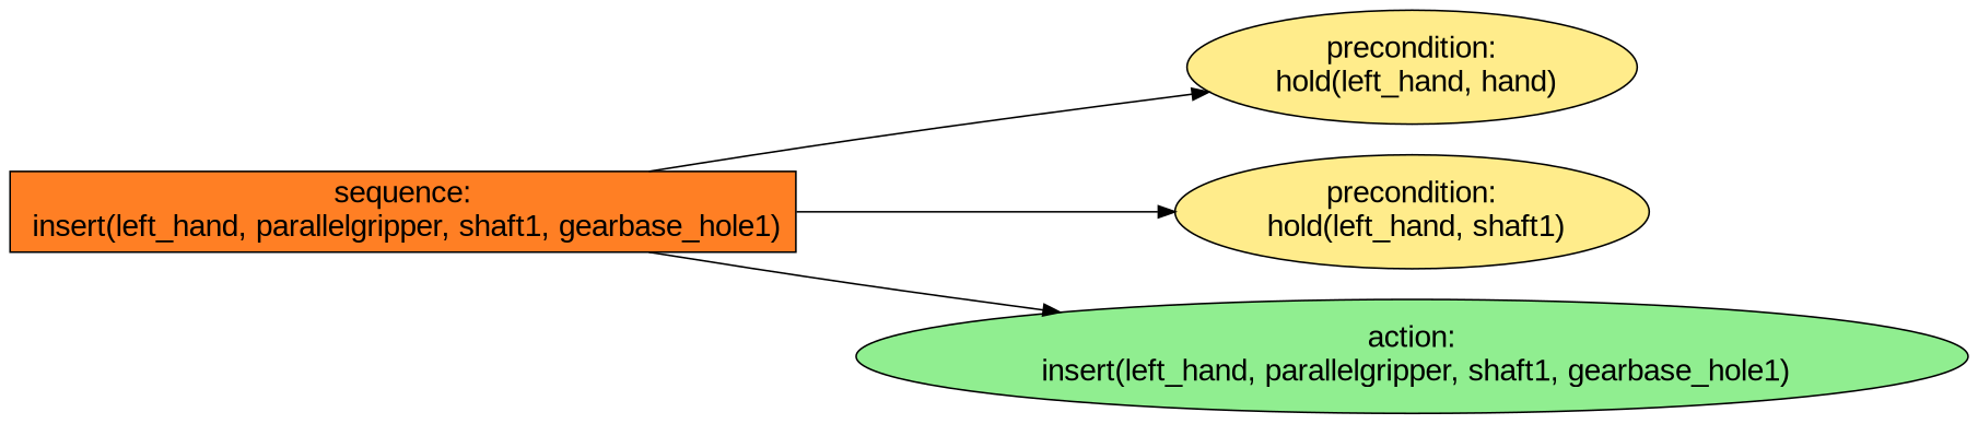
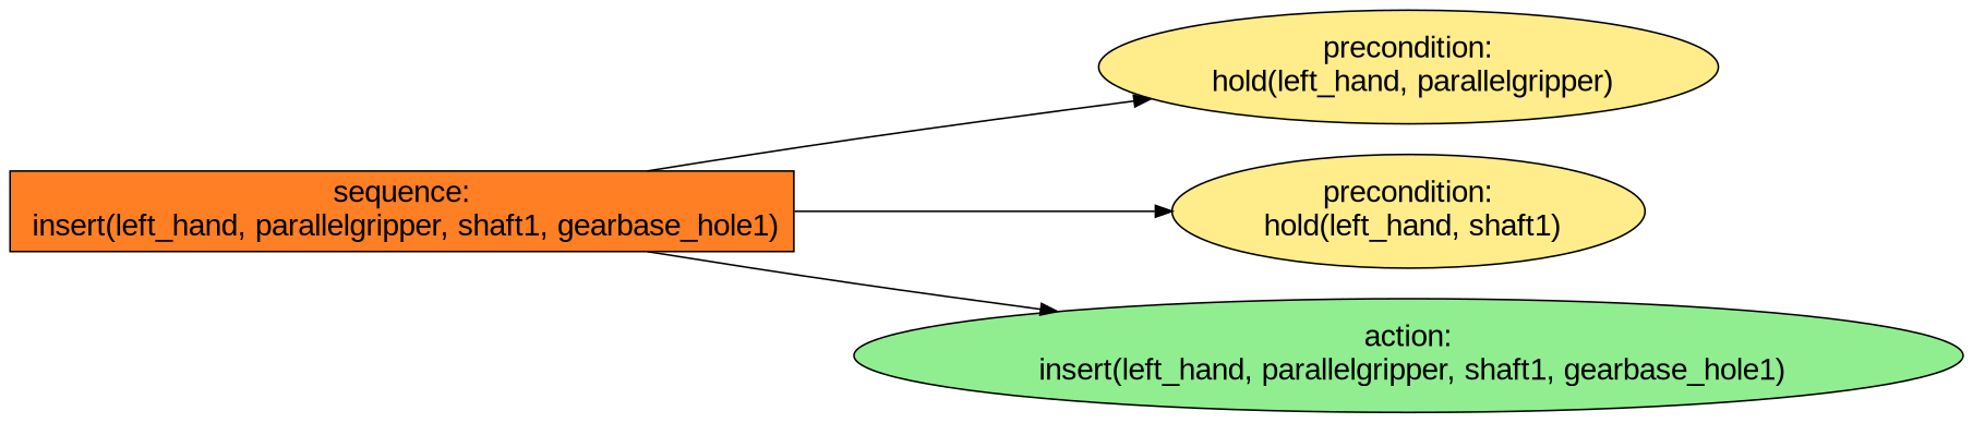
  digraph {
    fontname="Liberation Sans"
    ordering=out
    rankdir=LR
    node [fillcolor=lightgoldenrod1 fontcolor=black fontname="Liberation Sans" fontsize=18 shape=ellipse style=filled]
    edge [fontname="Liberation Sans"]
    n1 [fillcolor=chocolate1 label="sequence:\n insert(left_hand, parallelgripper, shaft1, gearbase_hole1)" shape=box]
-   n2 [label="precondition:\n hold(left_hand, hand)"]
+   n2 [label="precondition:\n hold(left_hand, parallelgripper)"]
    n3 [label="precondition:\n hold(left_hand, shaft1)"]
    n4 [fillcolor=lightgreen label="action:\n insert(left_hand, parallelgripper, shaft1, gearbase_hole1)"]
    n1 -> n2
    n1 -> n3
    n1 -> n4
  }
